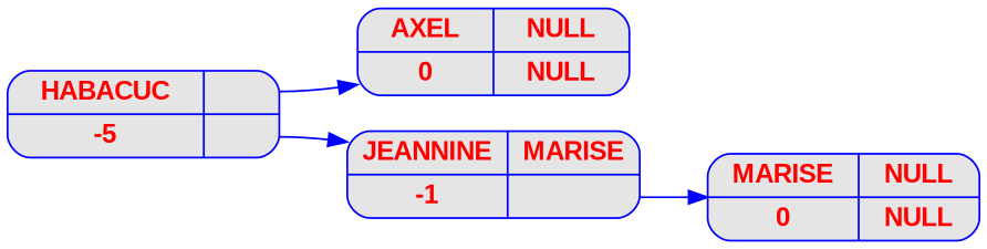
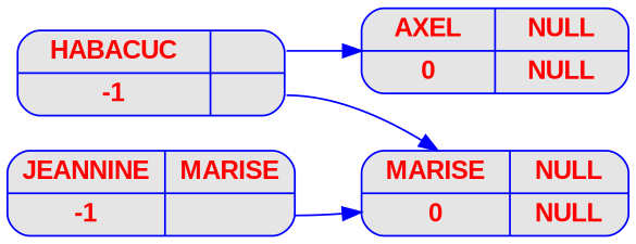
  digraph {
    rankdir=LR
    node [color=blue fillcolor=grey90 fontcolor=red fontname="Arial bold" fontsize=14 shape=record style="rounded, filled"]
    edge [color=blue tailport=d]
-   n1 [label="{{<c> HABACUC\n | <b> -5}| { <g> | <d>}}" width=2]
+   n1 [label="{{<c> HABACUC\n | <b> -1}| { <g> | <d>}}" width=2]
    n2 [label="{{<c> AXEL\n | <b> 0}| { <g> NULL | <d> NULL}}" width=2]
    n3 [label="{{<c> JEANNINE\n | <b> -1}| { <g> MARISE | <d> }}" width=2]
    n4 [label="{{<c> MARISE\n | <b> 0}| { <g> NULL | <d> NULL}}" width=2]
    n1 -> n2 [tailport=g]
-   n1 -> n3
+   n1 -> n4
    n3 -> n4
  }
